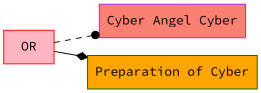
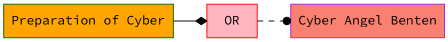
  digraph {
    fontname="Source Code Pro"
    rankdir=LR
    splines=spline
    node [fontname="Source Code Pro" shape=record style=filled]
    edge [fontname="Source Code Pro"]
    n1 [color=red fillcolor=lightpink label=OR]
-   n2 [color=purple fillcolor=salmon label="Cyber Angel Cyber"]
+   n2 [color=purple fillcolor=salmon label="Cyber Angel Benten"]
    n3 [color=darkgreen fillcolor=orange label="Preparation of Cyber"]
    n1 -> n2 [arrowhead=dot style=dashed]
-   n1 -> n3 [arrowhead=diamond style=solid]
+   n3 -> n1 [arrowhead=diamond style=solid]
  }
